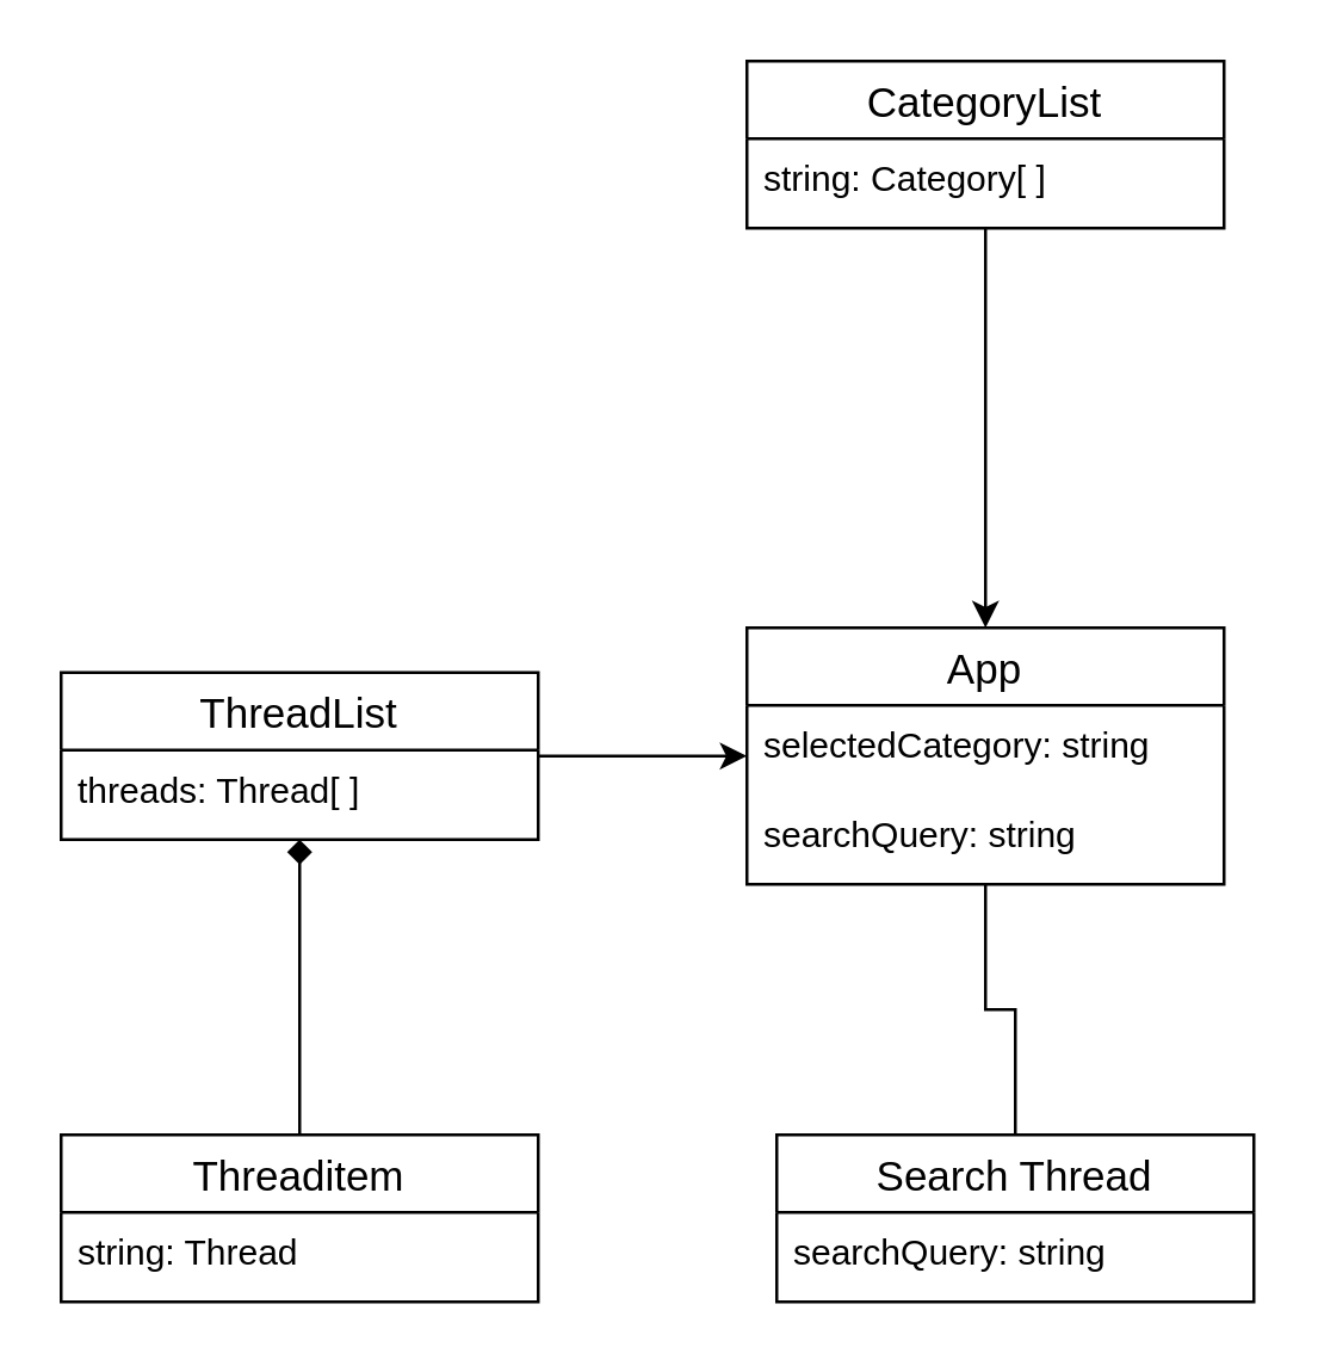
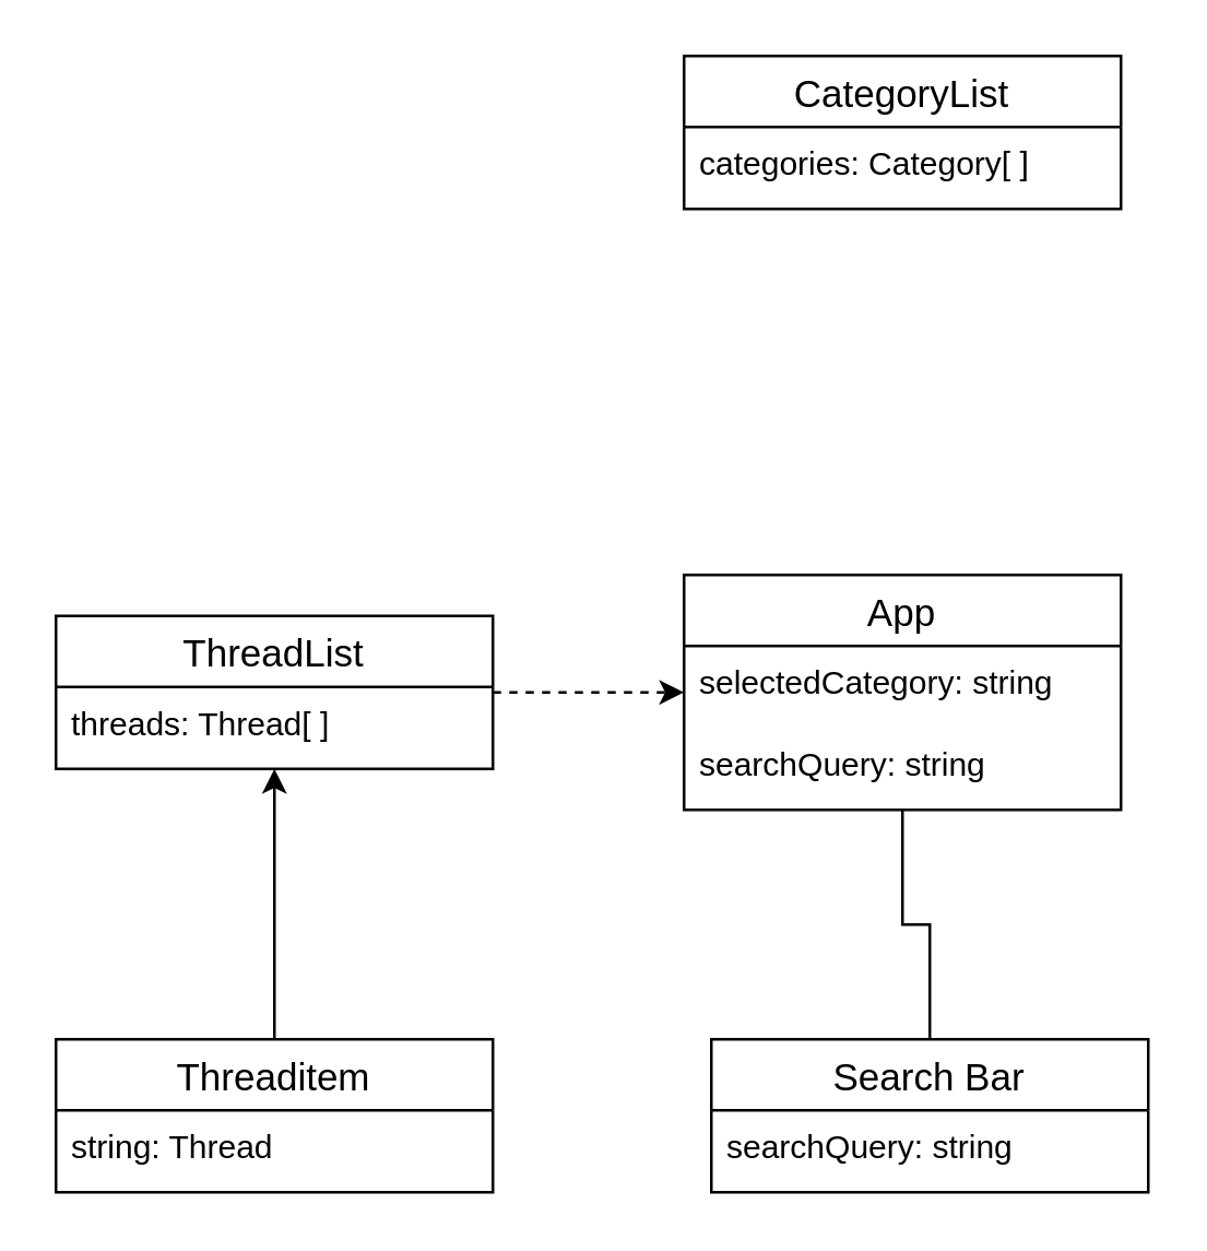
  <mxCell id="0" />
  <mxCell id="1" parent="0" />
  <mxCell id="2" value="App" style="swimlane;fontStyle=0;childLayout=stackLayout;horizontal=1;startSize=26;horizontalStack=0;resizeParent=1;resizeParentMax=0;resizeLast=0;collapsible=1;marginBottom=0;align=center;fontSize=14;" vertex="1" parent="1"><mxGeometry x="250" y="210" width="160" height="86" as="geometry" /></mxCell>
  <mxCell id="3" value="selectedCategory: string" style="text;strokeColor=none;fillColor=none;spacingLeft=4;spacingRight=4;overflow=hidden;rotatable=0;points=[[0,0.5],[1,0.5]];portConstraint=eastwest;fontSize=12;whiteSpace=wrap;html=1;" vertex="1" parent="2"><mxGeometry y="26" width="160" height="30" as="geometry" /></mxCell>
  <mxCell id="4" value="searchQuery: string" style="text;strokeColor=none;fillColor=none;spacingLeft=4;spacingRight=4;overflow=hidden;rotatable=0;points=[[0,0.5],[1,0.5]];portConstraint=eastwest;fontSize=12;whiteSpace=wrap;html=1;" vertex="1" parent="2"><mxGeometry y="56" width="160" height="30" as="geometry" /></mxCell>
- <mxCell id="5" style="edgeStyle=orthogonalEdgeStyle;rounded=0;orthogonalLoop=1;jettySize=auto;html=1;" edge="1" parent="1" source="6" target="2"><mxGeometry relative="1" as="geometry" /></mxCell>
  <mxCell id="6" value="CategoryList" style="swimlane;fontStyle=0;childLayout=stackLayout;horizontal=1;startSize=26;horizontalStack=0;resizeParent=1;resizeParentMax=0;resizeLast=0;collapsible=1;marginBottom=0;align=center;fontSize=14;" vertex="1" parent="1"><mxGeometry x="250" y="20" width="160" height="56" as="geometry" /></mxCell>
- <mxCell id="7" value="string: Category[ ]" style="text;strokeColor=none;fillColor=none;spacingLeft=4;spacingRight=4;overflow=hidden;rotatable=0;points=[[0,0.5],[1,0.5]];portConstraint=eastwest;fontSize=12;whiteSpace=wrap;html=1;" vertex="1" parent="6"><mxGeometry y="26" width="160" height="30" as="geometry" /></mxCell>
- <mxCell id="8" style="edgeStyle=orthogonalEdgeStyle;rounded=0;orthogonalLoop=1;jettySize=auto;html=1;" edge="1" parent="1" source="9" target="2"><mxGeometry relative="1" as="geometry" /></mxCell>
+ <mxCell id="7" value="categories: Category[ ]" style="text;strokeColor=none;fillColor=none;spacingLeft=4;spacingRight=4;overflow=hidden;rotatable=0;points=[[0,0.5],[1,0.5]];portConstraint=eastwest;fontSize=12;whiteSpace=wrap;html=1;" vertex="1" parent="6"><mxGeometry y="26" width="160" height="30" as="geometry" /></mxCell>
+ <mxCell id="8" style="edgeStyle=orthogonalEdgeStyle;rounded=0;orthogonalLoop=1;jettySize=auto;html=1;dashed=1;" edge="1" parent="1" source="9" target="2"><mxGeometry relative="1" as="geometry" /></mxCell>
  <mxCell id="9" value="ThreadList" style="swimlane;fontStyle=0;childLayout=stackLayout;horizontal=1;startSize=26;horizontalStack=0;resizeParent=1;resizeParentMax=0;resizeLast=0;collapsible=1;marginBottom=0;align=center;fontSize=14;" vertex="1" parent="1"><mxGeometry x="20" y="225" width="160" height="56" as="geometry" /></mxCell>
  <mxCell id="10" value="threads: Thread[ ]" style="text;strokeColor=none;fillColor=none;spacingLeft=4;spacingRight=4;overflow=hidden;rotatable=0;points=[[0,0.5],[1,0.5]];portConstraint=eastwest;fontSize=12;whiteSpace=wrap;html=1;" vertex="1" parent="9"><mxGeometry y="26" width="160" height="30" as="geometry" /></mxCell>
- <mxCell id="11" style="edgeStyle=orthogonalEdgeStyle;rounded=0;orthogonalLoop=1;jettySize=auto;html=1;endArrow=diamond;" edge="1" parent="1" source="12" target="9"><mxGeometry relative="1" as="geometry" /></mxCell>
+ <mxCell id="11" style="edgeStyle=orthogonalEdgeStyle;rounded=0;orthogonalLoop=1;jettySize=auto;html=1;" edge="1" parent="1" source="12" target="9"><mxGeometry relative="1" as="geometry" /></mxCell>
  <mxCell id="12" value="Threaditem" style="swimlane;fontStyle=0;childLayout=stackLayout;horizontal=1;startSize=26;horizontalStack=0;resizeParent=1;resizeParentMax=0;resizeLast=0;collapsible=1;marginBottom=0;align=center;fontSize=14;" vertex="1" parent="1"><mxGeometry x="20" y="380" width="160" height="56" as="geometry" /></mxCell>
  <mxCell id="13" value="string: Thread" style="text;strokeColor=none;fillColor=none;spacingLeft=4;spacingRight=4;overflow=hidden;rotatable=0;points=[[0,0.5],[1,0.5]];portConstraint=eastwest;fontSize=12;whiteSpace=wrap;html=1;" vertex="1" parent="12"><mxGeometry y="26" width="160" height="30" as="geometry" /></mxCell>
  <mxCell id="14" style="edgeStyle=orthogonalEdgeStyle;rounded=0;orthogonalLoop=1;jettySize=auto;html=1;endArrow=none;" edge="1" parent="1" source="15" target="2"><mxGeometry relative="1" as="geometry" /></mxCell>
- <mxCell id="15" value="Search Thread" style="swimlane;fontStyle=0;childLayout=stackLayout;horizontal=1;startSize=26;horizontalStack=0;resizeParent=1;resizeParentMax=0;resizeLast=0;collapsible=1;marginBottom=0;align=center;fontSize=14;" vertex="1" parent="1"><mxGeometry x="260" y="380" width="160" height="56" as="geometry" /></mxCell>
+ <mxCell id="15" value="Search Bar" style="swimlane;fontStyle=0;childLayout=stackLayout;horizontal=1;startSize=26;horizontalStack=0;resizeParent=1;resizeParentMax=0;resizeLast=0;collapsible=1;marginBottom=0;align=center;fontSize=14;" vertex="1" parent="1"><mxGeometry x="260" y="380" width="160" height="56" as="geometry" /></mxCell>
  <mxCell id="16" value="searchQuery: string" style="text;strokeColor=none;fillColor=none;spacingLeft=4;spacingRight=4;overflow=hidden;rotatable=0;points=[[0,0.5],[1,0.5]];portConstraint=eastwest;fontSize=12;whiteSpace=wrap;html=1;" vertex="1" parent="15"><mxGeometry y="26" width="160" height="30" as="geometry" /></mxCell>
